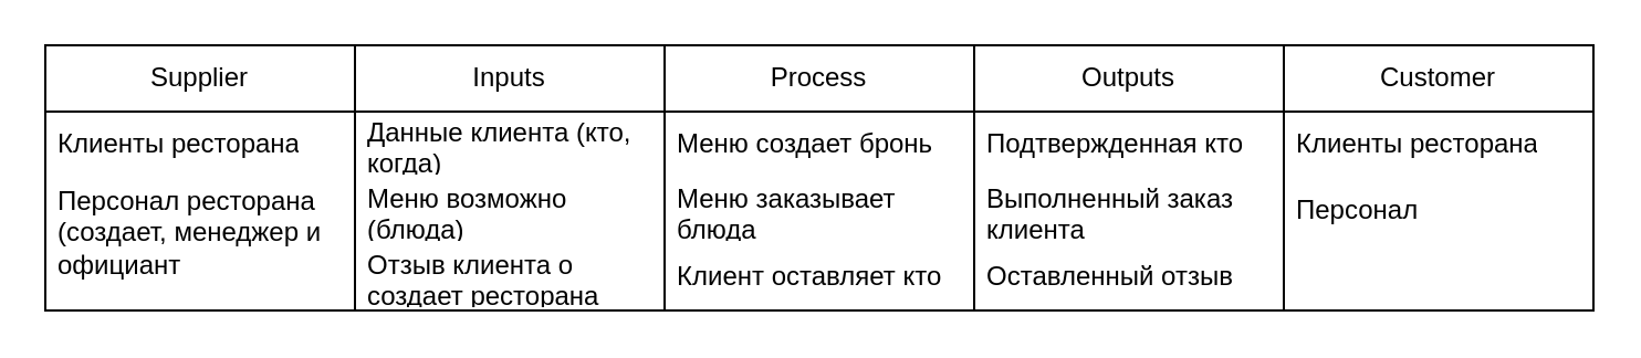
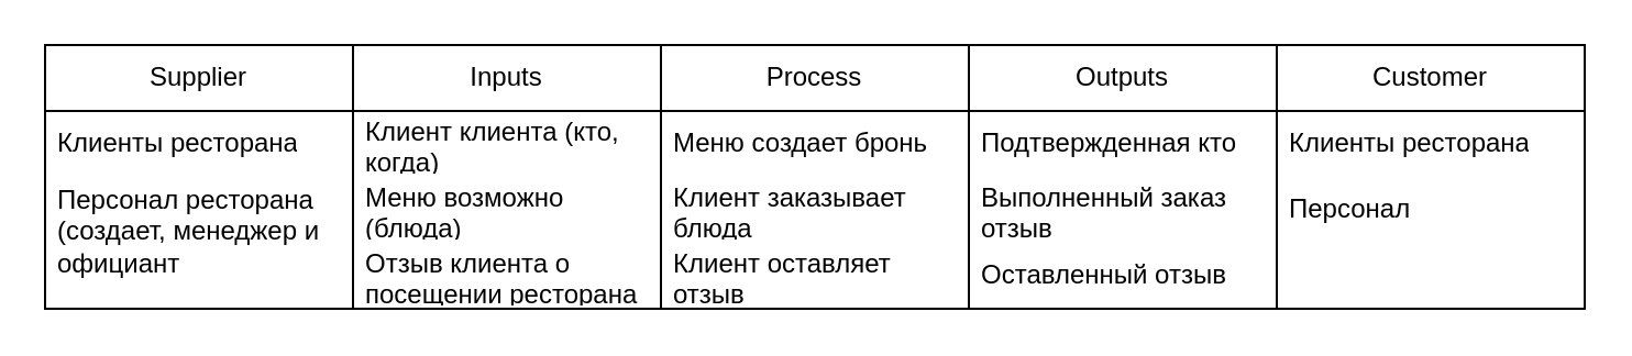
  <mxCell id="0" />
  <mxCell id="1" parent="0" />
  <mxCell id="2" value="Supplier" style="swimlane;fontStyle=0;childLayout=stackLayout;horizontal=1;startSize=30;horizontalStack=0;resizeParent=1;resizeParentMax=0;resizeLast=0;collapsible=1;marginBottom=0;whiteSpace=wrap;html=1;" vertex="1" parent="1"><mxGeometry x="20" y="20" width="140" height="120" as="geometry" /></mxCell>
  <mxCell id="3" value="Клиенты ресторана" style="text;strokeColor=none;fillColor=none;align=left;verticalAlign=middle;spacingLeft=4;spacingRight=4;overflow=hidden;points=[[0,0.5],[1,0.5]];portConstraint=eastwest;rotatable=0;whiteSpace=wrap;html=1;" vertex="1" parent="2"><mxGeometry y="30" width="140" height="30" as="geometry" /></mxCell>
  <mxCell id="4" value="Персонал ресторана (создает, менеджер и официант" style="text;strokeColor=none;fillColor=none;align=left;verticalAlign=middle;spacingLeft=4;spacingRight=4;overflow=hidden;points=[[0,0.5],[1,0.5]];portConstraint=eastwest;rotatable=0;whiteSpace=wrap;html=1;" vertex="1" parent="2"><mxGeometry y="60" width="140" height="50" as="geometry" /></mxCell>
  <mxCell id="5" style="text;strokeColor=none;fillColor=none;align=left;verticalAlign=middle;spacingLeft=4;spacingRight=4;overflow=hidden;points=[[0,0.5],[1,0.5]];portConstraint=eastwest;rotatable=0;whiteSpace=wrap;html=1;" vertex="1" parent="2"><mxGeometry y="110" width="140" height="10" as="geometry" /></mxCell>
  <mxCell id="6" value="Customer" style="swimlane;fontStyle=0;childLayout=stackLayout;horizontal=1;startSize=30;horizontalStack=0;resizeParent=1;resizeParentMax=0;resizeLast=0;collapsible=1;marginBottom=0;whiteSpace=wrap;html=1;" vertex="1" parent="1"><mxGeometry x="580" y="20" width="140" height="120" as="geometry" /></mxCell>
  <mxCell id="7" value="Клиенты ресторана" style="text;strokeColor=none;fillColor=none;align=left;verticalAlign=middle;spacingLeft=4;spacingRight=4;overflow=hidden;points=[[0,0.5],[1,0.5]];portConstraint=eastwest;rotatable=0;whiteSpace=wrap;html=1;" vertex="1" parent="6"><mxGeometry y="30" width="140" height="30" as="geometry" /></mxCell>
  <mxCell id="8" value="Персонал" style="text;strokeColor=none;fillColor=none;align=left;verticalAlign=middle;spacingLeft=4;spacingRight=4;overflow=hidden;points=[[0,0.5],[1,0.5]];portConstraint=eastwest;rotatable=0;whiteSpace=wrap;html=1;" vertex="1" parent="6"><mxGeometry y="60" width="140" height="30" as="geometry" /></mxCell>
  <mxCell id="9" style="text;strokeColor=none;fillColor=none;align=left;verticalAlign=middle;spacingLeft=4;spacingRight=4;overflow=hidden;points=[[0,0.5],[1,0.5]];portConstraint=eastwest;rotatable=0;whiteSpace=wrap;html=1;" vertex="1" parent="6"><mxGeometry y="90" width="140" height="30" as="geometry" /></mxCell>
  <mxCell id="10" value="Outputs" style="swimlane;fontStyle=0;childLayout=stackLayout;horizontal=1;startSize=30;horizontalStack=0;resizeParent=1;resizeParentMax=0;resizeLast=0;collapsible=1;marginBottom=0;whiteSpace=wrap;html=1;" vertex="1" parent="1"><mxGeometry x="440" y="20" width="140" height="120" as="geometry" /></mxCell>
  <mxCell id="11" value="Подтвержденная кто" style="text;strokeColor=none;fillColor=none;align=left;verticalAlign=middle;spacingLeft=4;spacingRight=4;overflow=hidden;points=[[0,0.5],[1,0.5]];portConstraint=eastwest;rotatable=0;whiteSpace=wrap;html=1;" vertex="1" parent="10"><mxGeometry y="30" width="140" height="30" as="geometry" /></mxCell>
- <mxCell id="12" value="Выполненный заказ клиента" style="text;strokeColor=none;fillColor=none;align=left;verticalAlign=middle;spacingLeft=4;spacingRight=4;overflow=hidden;points=[[0,0.5],[1,0.5]];portConstraint=eastwest;rotatable=0;whiteSpace=wrap;html=1;" vertex="1" parent="10"><mxGeometry y="60" width="140" height="30" as="geometry" /></mxCell>
+ <mxCell id="12" value="Выполненный заказ отзыв" style="text;strokeColor=none;fillColor=none;align=left;verticalAlign=middle;spacingLeft=4;spacingRight=4;overflow=hidden;points=[[0,0.5],[1,0.5]];portConstraint=eastwest;rotatable=0;whiteSpace=wrap;html=1;" vertex="1" parent="10"><mxGeometry y="60" width="140" height="30" as="geometry" /></mxCell>
  <mxCell id="13" value="Оставленный отзыв" style="text;strokeColor=none;fillColor=none;align=left;verticalAlign=middle;spacingLeft=4;spacingRight=4;overflow=hidden;points=[[0,0.5],[1,0.5]];portConstraint=eastwest;rotatable=0;whiteSpace=wrap;html=1;" vertex="1" parent="10"><mxGeometry y="90" width="140" height="30" as="geometry" /></mxCell>
  <mxCell id="14" value="Process" style="swimlane;fontStyle=0;childLayout=stackLayout;horizontal=1;startSize=30;horizontalStack=0;resizeParent=1;resizeParentMax=0;resizeLast=0;collapsible=1;marginBottom=0;whiteSpace=wrap;html=1;" vertex="1" parent="1"><mxGeometry x="300" y="20" width="140" height="120" as="geometry" /></mxCell>
  <mxCell id="15" value="Меню создает бронь" style="text;strokeColor=none;fillColor=none;align=left;verticalAlign=middle;spacingLeft=4;spacingRight=4;overflow=hidden;points=[[0,0.5],[1,0.5]];portConstraint=eastwest;rotatable=0;whiteSpace=wrap;html=1;" vertex="1" parent="14"><mxGeometry y="30" width="140" height="30" as="geometry" /></mxCell>
- <mxCell id="16" value="Меню заказывает блюда" style="text;strokeColor=none;fillColor=none;align=left;verticalAlign=middle;spacingLeft=4;spacingRight=4;overflow=hidden;points=[[0,0.5],[1,0.5]];portConstraint=eastwest;rotatable=0;whiteSpace=wrap;html=1;" vertex="1" parent="14"><mxGeometry y="60" width="140" height="30" as="geometry" /></mxCell>
- <mxCell id="17" value="Клиент оставляет кто" style="text;strokeColor=none;fillColor=none;align=left;verticalAlign=middle;spacingLeft=4;spacingRight=4;overflow=hidden;points=[[0,0.5],[1,0.5]];portConstraint=eastwest;rotatable=0;whiteSpace=wrap;html=1;" vertex="1" parent="14"><mxGeometry y="90" width="140" height="30" as="geometry" /></mxCell>
+ <mxCell id="16" value="Клиент заказывает блюда" style="text;strokeColor=none;fillColor=none;align=left;verticalAlign=middle;spacingLeft=4;spacingRight=4;overflow=hidden;points=[[0,0.5],[1,0.5]];portConstraint=eastwest;rotatable=0;whiteSpace=wrap;html=1;" vertex="1" parent="14"><mxGeometry y="60" width="140" height="30" as="geometry" /></mxCell>
+ <mxCell id="17" value="Клиент оставляет отзыв" style="text;strokeColor=none;fillColor=none;align=left;verticalAlign=middle;spacingLeft=4;spacingRight=4;overflow=hidden;points=[[0,0.5],[1,0.5]];portConstraint=eastwest;rotatable=0;whiteSpace=wrap;html=1;" vertex="1" parent="14"><mxGeometry y="90" width="140" height="30" as="geometry" /></mxCell>
  <mxCell id="18" value="Inputs" style="swimlane;fontStyle=0;childLayout=stackLayout;horizontal=1;startSize=30;horizontalStack=0;resizeParent=1;resizeParentMax=0;resizeLast=0;collapsible=1;marginBottom=0;whiteSpace=wrap;html=1;" vertex="1" parent="1"><mxGeometry x="160" y="20" width="140" height="120" as="geometry" /></mxCell>
- <mxCell id="19" value="Данные клиента (кто, когда)" style="text;strokeColor=none;fillColor=none;align=left;verticalAlign=middle;spacingLeft=4;spacingRight=4;overflow=hidden;points=[[0,0.5],[1,0.5]];portConstraint=eastwest;rotatable=0;whiteSpace=wrap;html=1;" vertex="1" parent="18"><mxGeometry y="30" width="140" height="30" as="geometry" /></mxCell>
+ <mxCell id="19" value="Клиент клиента (кто, когда)" style="text;strokeColor=none;fillColor=none;align=left;verticalAlign=middle;spacingLeft=4;spacingRight=4;overflow=hidden;points=[[0,0.5],[1,0.5]];portConstraint=eastwest;rotatable=0;whiteSpace=wrap;html=1;" vertex="1" parent="18"><mxGeometry y="30" width="140" height="30" as="geometry" /></mxCell>
  <mxCell id="20" value="Меню возможно (блюда)" style="text;strokeColor=none;fillColor=none;align=left;verticalAlign=middle;spacingLeft=4;spacingRight=4;overflow=hidden;points=[[0,0.5],[1,0.5]];portConstraint=eastwest;rotatable=0;whiteSpace=wrap;html=1;" vertex="1" parent="18"><mxGeometry y="60" width="140" height="30" as="geometry" /></mxCell>
- <mxCell id="21" value="Отзыв клиента о создает ресторана" style="text;strokeColor=none;fillColor=none;align=left;verticalAlign=middle;spacingLeft=4;spacingRight=4;overflow=hidden;points=[[0,0.5],[1,0.5]];portConstraint=eastwest;rotatable=0;whiteSpace=wrap;html=1;" vertex="1" parent="18"><mxGeometry y="90" width="140" height="30" as="geometry" /></mxCell>
+ <mxCell id="21" value="Отзыв клиента о посещении ресторана" style="text;strokeColor=none;fillColor=none;align=left;verticalAlign=middle;spacingLeft=4;spacingRight=4;overflow=hidden;points=[[0,0.5],[1,0.5]];portConstraint=eastwest;rotatable=0;whiteSpace=wrap;html=1;" vertex="1" parent="18"><mxGeometry y="90" width="140" height="30" as="geometry" /></mxCell>
